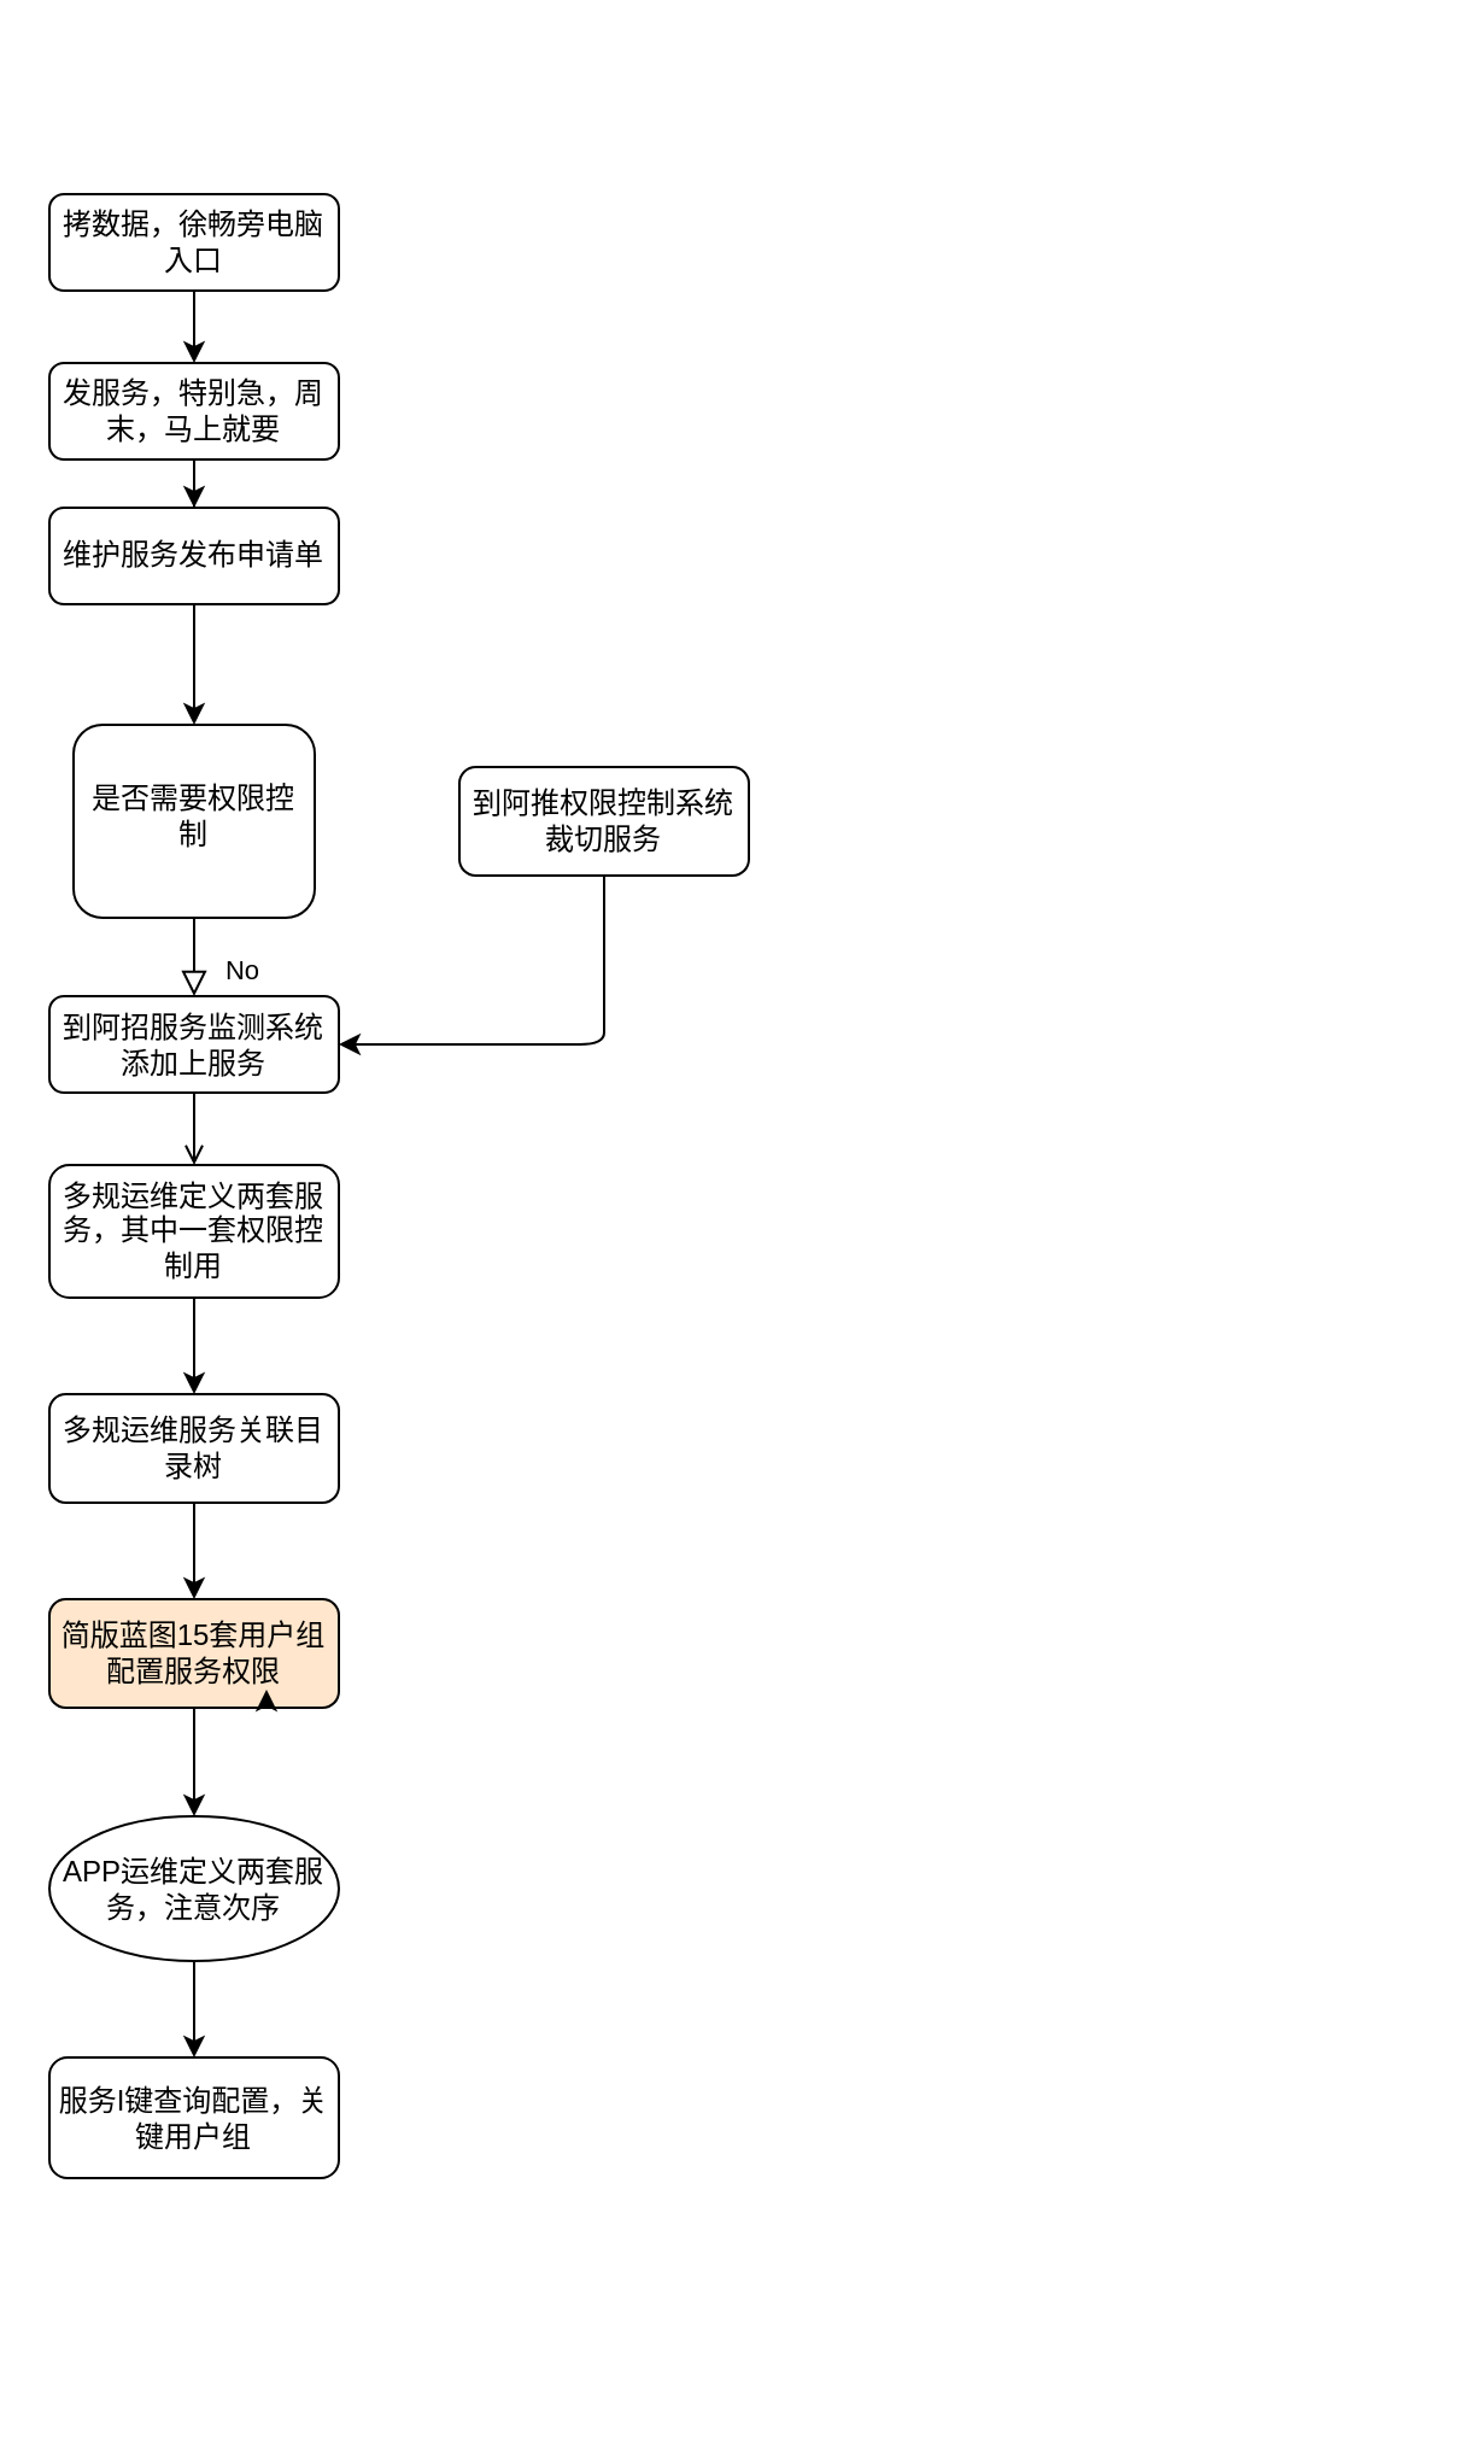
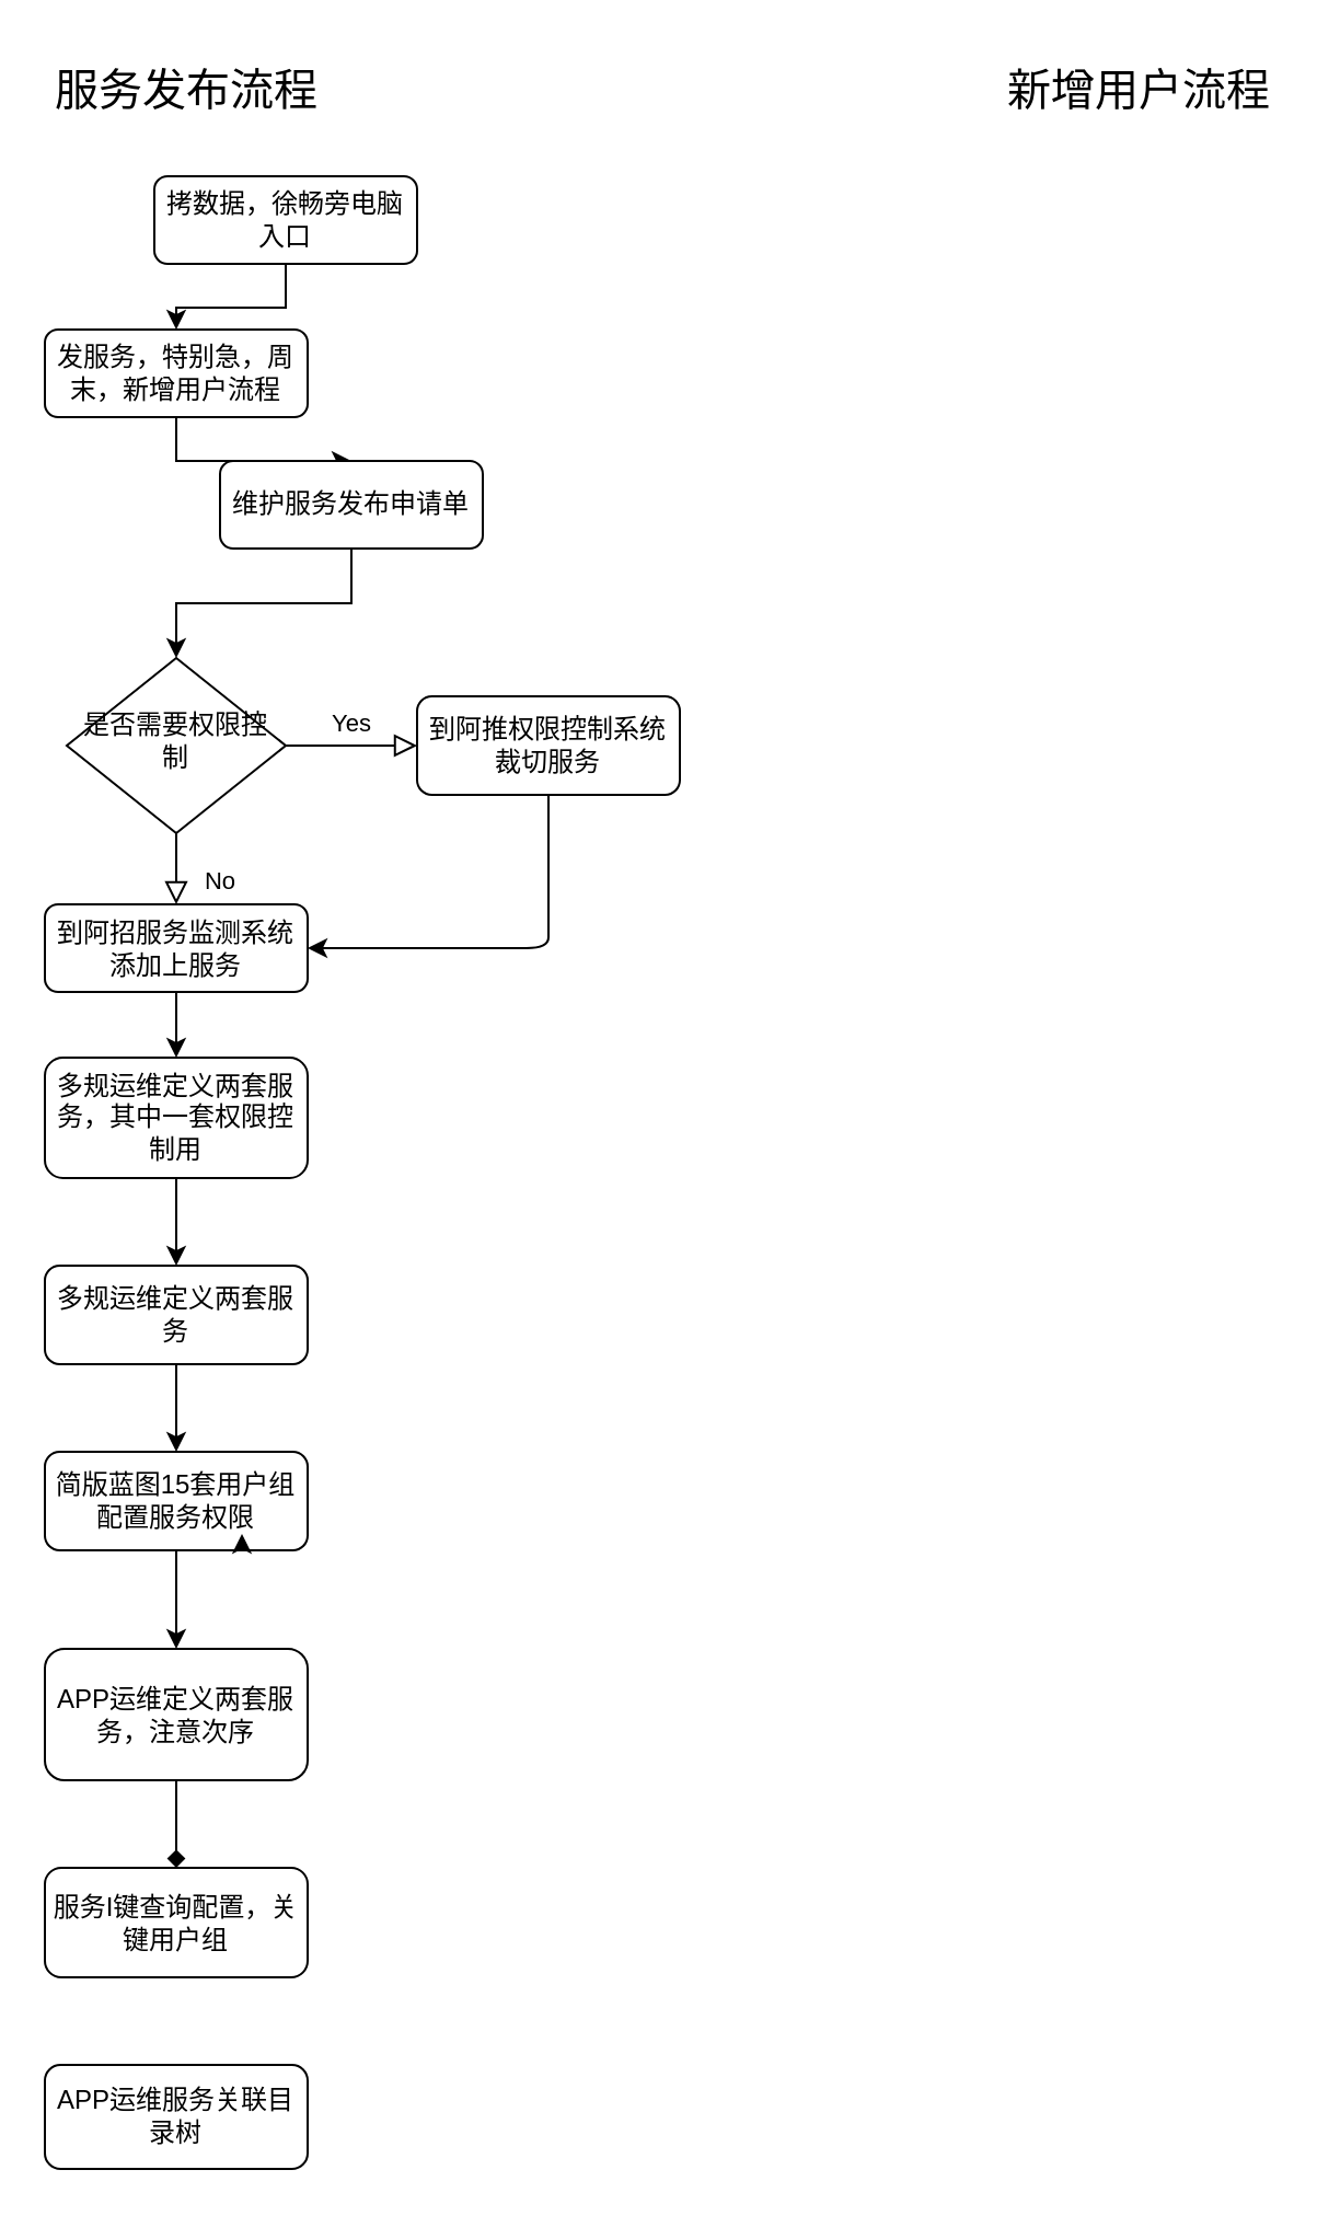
  <mxCell id="0" />
  <mxCell id="1" parent="0" />
  <mxCell id="2" value="" style="edgeStyle=orthogonalEdgeStyle;rounded=0;orthogonalLoop=1;jettySize=auto;html=1;fontSize=20;" edge="1" parent="1" source="3" target="13"><mxGeometry relative="1" as="geometry" /></mxCell>
- <mxCell id="3" value="拷数据，徐畅旁电脑入口" style="rounded=1;whiteSpace=wrap;html=1;fontSize=12;glass=0;strokeWidth=1;shadow=0;" parent="1" vertex="1"><mxGeometry x="20" y="80" width="120" height="40" as="geometry" /></mxCell>
+ <mxCell id="3" value="拷数据，徐畅旁电脑入口" style="rounded=1;whiteSpace=wrap;html=1;fontSize=12;glass=0;strokeWidth=1;shadow=0;" parent="1" vertex="1"><mxGeometry x="70" y="80" width="120" height="40" as="geometry" /></mxCell>
  <mxCell id="4" value="No" style="rounded=0;html=1;jettySize=auto;orthogonalLoop=1;fontSize=11;endArrow=block;endFill=0;endSize=8;strokeWidth=1;shadow=0;labelBackgroundColor=none;edgeStyle=orthogonalEdgeStyle;" parent="1" source="6" edge="1"><mxGeometry x="0.333" y="20" relative="1" as="geometry"><mxPoint as="offset" /><mxPoint x="80" y="412.5" as="targetPoint" /></mxGeometry></mxCell>
- <mxCell id="6" value="是否需要权限控制" style="whiteSpace=wrap;html=1;shadow=0;fontFamily=Helvetica;fontSize=12;align=center;strokeWidth=1;spacing=6;spacingTop=-4;rounded=1;" parent="1" vertex="1"><mxGeometry x="30" y="300" width="100" height="80" as="geometry" /></mxCell>
+ <mxCell id="5" value="Yes" style="edgeStyle=orthogonalEdgeStyle;rounded=0;html=1;jettySize=auto;orthogonalLoop=1;fontSize=11;endArrow=block;endFill=0;endSize=8;strokeWidth=1;shadow=0;labelBackgroundColor=none;" parent="1" source="6" target="9" edge="1"><mxGeometry y="10" relative="1" as="geometry"><mxPoint as="offset" /></mxGeometry></mxCell>
+ <mxCell id="6" value="是否需要权限控制" style="rhombus;whiteSpace=wrap;html=1;shadow=0;fontFamily=Helvetica;fontSize=12;align=center;strokeWidth=1;spacing=6;spacingTop=-4;" parent="1" vertex="1"><mxGeometry x="30" y="300" width="100" height="80" as="geometry" /></mxCell>
  <mxCell id="7" value="" style="edgeStyle=orthogonalEdgeStyle;rounded=0;orthogonalLoop=1;jettySize=auto;html=1;" edge="1" parent="1" source="8" target="11"><mxGeometry relative="1" as="geometry" /></mxCell>
  <mxCell id="8" value="多规运维定义两套服务，其中一套权限控制用" style="rounded=1;whiteSpace=wrap;html=1;fontSize=12;glass=0;strokeWidth=1;shadow=0;" parent="1" vertex="1"><mxGeometry x="20" y="482.5" width="120" height="55" as="geometry" /></mxCell>
  <mxCell id="9" value="到阿推权限控制系统裁切服务" style="rounded=1;whiteSpace=wrap;html=1;fontSize=12;glass=0;strokeWidth=1;shadow=0;" parent="1" vertex="1"><mxGeometry x="190" y="317.5" width="120" height="45" as="geometry" /></mxCell>
  <mxCell id="10" value="" style="edgeStyle=orthogonalEdgeStyle;rounded=0;orthogonalLoop=1;jettySize=auto;html=1;" edge="1" parent="1" source="11" target="15"><mxGeometry relative="1" as="geometry" /></mxCell>
- <mxCell id="11" value="多规运维服务关联目录树" style="rounded=1;whiteSpace=wrap;html=1;" vertex="1" parent="1"><mxGeometry x="20" y="577.5" width="120" height="45" as="geometry" /></mxCell>
+ <mxCell id="11" value="多规运维定义两套服务" style="rounded=1;whiteSpace=wrap;html=1;" vertex="1" parent="1"><mxGeometry x="20" y="577.5" width="120" height="45" as="geometry" /></mxCell>
  <mxCell id="12" value="" style="edgeStyle=orthogonalEdgeStyle;rounded=0;orthogonalLoop=1;jettySize=auto;html=1;fontSize=12;" edge="1" parent="1" source="13" target="24"><mxGeometry relative="1" as="geometry" /></mxCell>
- <mxCell id="13" value="发服务，特别急，周末，马上就要" style="rounded=1;whiteSpace=wrap;html=1;" vertex="1" parent="1"><mxGeometry x="20" y="150" width="120" height="40" as="geometry" /></mxCell>
+ <mxCell id="13" value="发服务，特别急，周末，新增用户流程" style="rounded=1;whiteSpace=wrap;html=1;" vertex="1" parent="1"><mxGeometry x="20" y="150" width="120" height="40" as="geometry" /></mxCell>
  <mxCell id="14" value="" style="edgeStyle=orthogonalEdgeStyle;rounded=0;orthogonalLoop=1;jettySize=auto;html=1;" edge="1" parent="1" source="15" target="17"><mxGeometry relative="1" as="geometry" /></mxCell>
- <mxCell id="15" value="简版蓝图15套用户组配置服务权限" style="rounded=1;whiteSpace=wrap;html=1;fillColor=#ffe6cc;" vertex="1" parent="1"><mxGeometry x="20" y="662.5" width="120" height="45" as="geometry" /></mxCell>
- <mxCell id="16" value="" style="edgeStyle=orthogonalEdgeStyle;rounded=0;orthogonalLoop=1;jettySize=auto;html=1;" edge="1" parent="1" source="17" target="18"><mxGeometry relative="1" as="geometry" /></mxCell>
- <mxCell id="17" value="APP运维定义两套服务，注意次序" style="ellipse;whiteSpace=wrap;html=1;" vertex="1" parent="1"><mxGeometry x="20" y="752.5" width="120" height="60" as="geometry" /></mxCell>
+ <mxCell id="15" value="简版蓝图15套用户组配置服务权限" style="rounded=1;whiteSpace=wrap;html=1;" vertex="1" parent="1"><mxGeometry x="20" y="662.5" width="120" height="45" as="geometry" /></mxCell>
+ <mxCell id="16" value="" style="edgeStyle=orthogonalEdgeStyle;rounded=0;orthogonalLoop=1;jettySize=auto;html=1;endArrow=diamond;" edge="1" parent="1" source="17" target="18"><mxGeometry relative="1" as="geometry" /></mxCell>
+ <mxCell id="17" value="APP运维定义两套服务，注意次序" style="rounded=1;whiteSpace=wrap;html=1;" vertex="1" parent="1"><mxGeometry x="20" y="752.5" width="120" height="60" as="geometry" /></mxCell>
  <mxCell id="18" value="服务I键查询配置，关键用户组" style="rounded=1;whiteSpace=wrap;html=1;" vertex="1" parent="1"><mxGeometry x="20" y="852.5" width="120" height="50" as="geometry" /></mxCell>
- <mxCell id="20" value="" style="edgeStyle=orthogonalEdgeStyle;rounded=0;orthogonalLoop=1;jettySize=auto;html=1;fontSize=12;endArrow=open;" edge="1" parent="1" source="21" target="8"><mxGeometry relative="1" as="geometry" /></mxCell>
+ <mxCell id="19" value="APP运维服务关联目录树" style="rounded=1;whiteSpace=wrap;html=1;" vertex="1" parent="1"><mxGeometry x="20" y="942.5" width="120" height="47.5" as="geometry" /></mxCell>
+ <mxCell id="20" value="" style="edgeStyle=orthogonalEdgeStyle;rounded=0;orthogonalLoop=1;jettySize=auto;html=1;fontSize=12;" edge="1" parent="1" source="21" target="8"><mxGeometry relative="1" as="geometry" /></mxCell>
  <mxCell id="21" value="到阿招服务监测系统添加上服务" style="rounded=1;whiteSpace=wrap;html=1;" vertex="1" parent="1"><mxGeometry x="20" y="412.5" width="120" height="40" as="geometry" /></mxCell>
+ <mxCell id="22" value="服务发布流程" style="text;html=1;strokeColor=none;fillColor=none;align=center;verticalAlign=middle;whiteSpace=wrap;rounded=0;fontSize=20;" vertex="1" parent="1"><mxGeometry x="20" y="20" width="130" height="40" as="geometry" /></mxCell>
  <mxCell id="23" value="" style="edgeStyle=orthogonalEdgeStyle;rounded=0;orthogonalLoop=1;jettySize=auto;html=1;fontSize=12;" edge="1" parent="1" source="24" target="6"><mxGeometry relative="1" as="geometry" /></mxCell>
- <mxCell id="24" value="维护服务发布申请单" style="rounded=1;whiteSpace=wrap;html=1;fontSize=12;" vertex="1" parent="1"><mxGeometry x="20" y="210" width="120" height="40" as="geometry" /></mxCell>
+ <mxCell id="24" value="维护服务发布申请单" style="rounded=1;whiteSpace=wrap;html=1;fontSize=12;" vertex="1" parent="1"><mxGeometry x="100" y="210" width="120" height="40" as="geometry" /></mxCell>
  <mxCell id="25" value="" style="endArrow=classic;html=1;fontSize=12;exitX=0.5;exitY=1;exitDx=0;exitDy=0;entryX=1;entryY=0.5;entryDx=0;entryDy=0;" edge="1" parent="1" source="9" target="21"><mxGeometry width="50" height="50" relative="1" as="geometry"><mxPoint x="240" y="632.5" as="sourcePoint" /><mxPoint x="290" y="582.5" as="targetPoint" /><Array as="points"><mxPoint x="250" y="412.5" /><mxPoint x="250" y="432.5" /></Array></mxGeometry></mxCell>
+ <mxCell id="26" value="新增用户流程" style="text;html=1;strokeColor=none;fillColor=none;align=center;verticalAlign=middle;whiteSpace=wrap;rounded=0;fontSize=20;" vertex="1" parent="1"><mxGeometry x="450" y="30" width="140" height="20" as="geometry" /></mxCell>
  <mxCell id="27" style="edgeStyle=orthogonalEdgeStyle;rounded=0;orthogonalLoop=1;jettySize=auto;html=1;exitX=0.75;exitY=1;exitDx=0;exitDy=0;entryX=0.75;entryY=0.833;entryDx=0;entryDy=0;entryPerimeter=0;fontSize=12;" edge="1" parent="1" source="15" target="15"><mxGeometry relative="1" as="geometry" /></mxCell>
